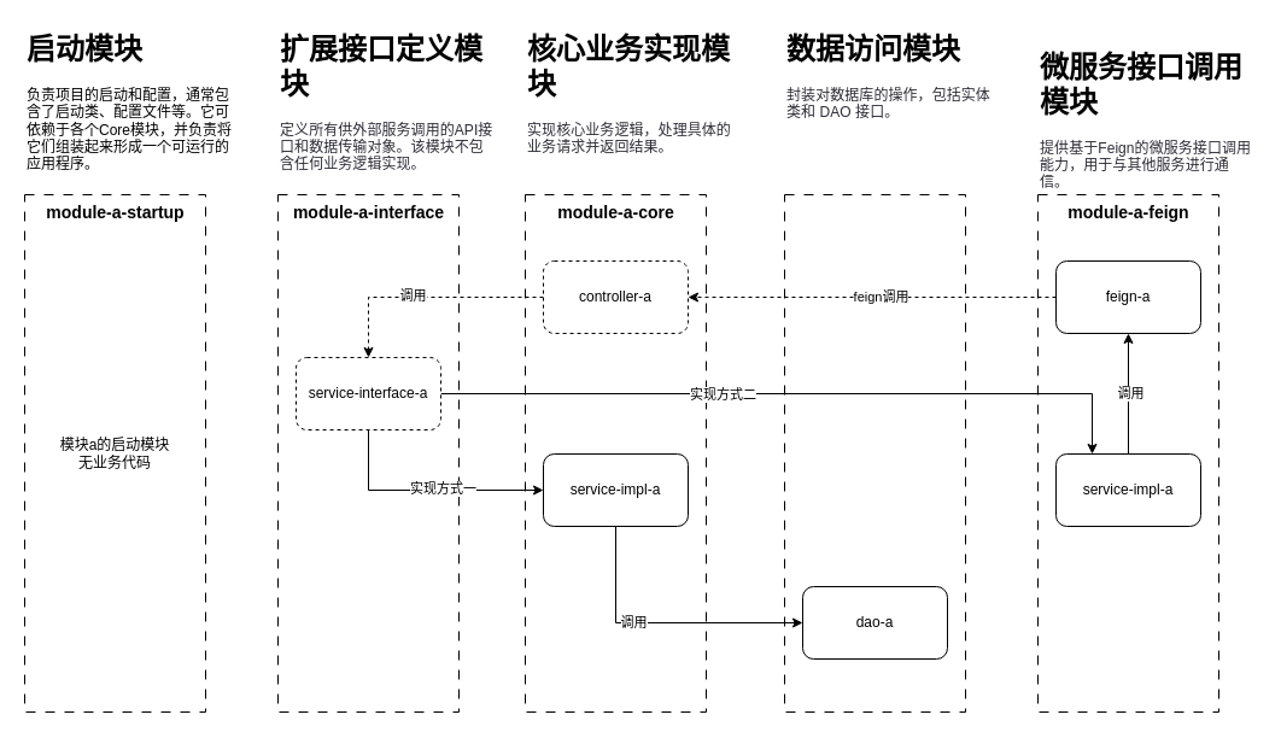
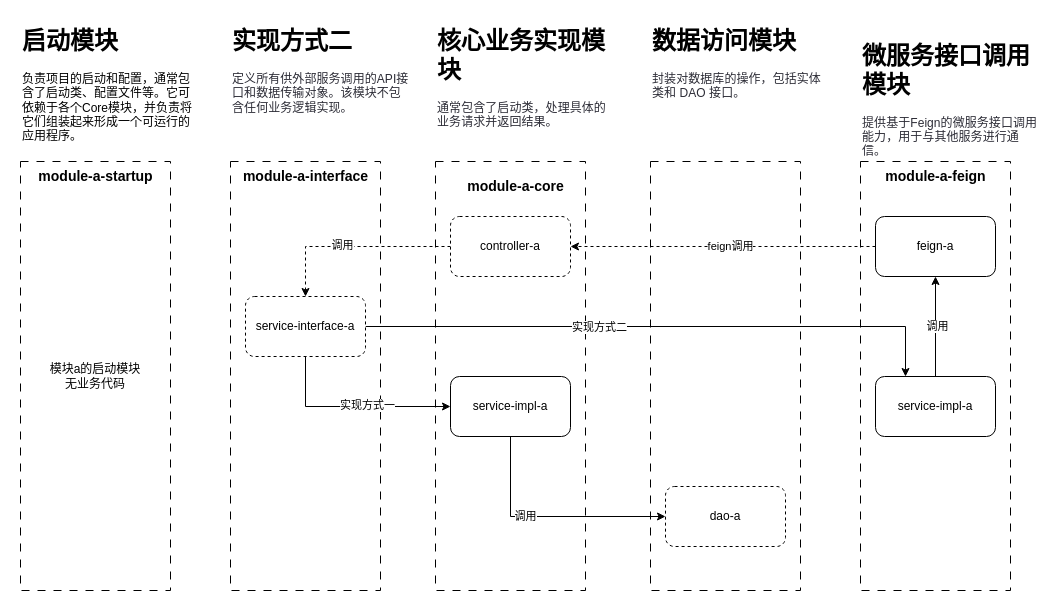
  <mxCell id="0" />
  <mxCell id="1" parent="0" />
  <mxCell id="2" value="" style="rounded=0;whiteSpace=wrap;html=1;dashed=1;dashPattern=8 8;" vertex="1" parent="1"><mxGeometry x="650" y="161" width="150" height="429" as="geometry" /></mxCell>
  <mxCell id="3" value="" style="rounded=0;whiteSpace=wrap;html=1;dashed=1;dashPattern=8 8;" parent="1" vertex="1"><mxGeometry x="860" y="161" width="150" height="429" as="geometry" /></mxCell>
  <mxCell id="4" value="" style="rounded=0;whiteSpace=wrap;html=1;dashed=1;dashPattern=8 8;" parent="1" vertex="1"><mxGeometry x="435" y="161" width="150" height="429" as="geometry" /></mxCell>
  <mxCell id="5" value="" style="rounded=0;whiteSpace=wrap;html=1;dashed=1;dashPattern=8 8;" parent="1" vertex="1"><mxGeometry x="230" y="161" width="150" height="429" as="geometry" /></mxCell>
  <mxCell id="6" style="edgeStyle=orthogonalEdgeStyle;rounded=0;orthogonalLoop=1;jettySize=auto;html=1;exitX=0;exitY=0.5;exitDx=0;exitDy=0;dashed=1;" parent="1" source="8" target="13" edge="1"><mxGeometry relative="1" as="geometry" /></mxCell>
  <mxCell id="7" value="调用" style="edgeLabel;html=1;align=center;verticalAlign=middle;resizable=0;points=[];" parent="6" vertex="1" connectable="0"><mxGeometry x="0.118" y="-2" relative="1" as="geometry"><mxPoint as="offset" /></mxGeometry></mxCell>
  <mxCell id="8" value="&lt;span style=&quot;background-color: transparent; color: light-dark(rgb(0, 0, 0), rgb(255, 255, 255));&quot;&gt;controller-a&lt;/span&gt;" style="rounded=1;whiteSpace=wrap;html=1;dashed=1;" parent="1" vertex="1"><mxGeometry x="450" y="216" width="120" height="60" as="geometry" /></mxCell>
  <mxCell id="9" style="edgeStyle=orthogonalEdgeStyle;rounded=0;orthogonalLoop=1;jettySize=auto;html=1;exitX=1;exitY=0.5;exitDx=0;exitDy=0;entryX=0.25;entryY=0;entryDx=0;entryDy=0;" parent="1" source="13" target="23" edge="1"><mxGeometry relative="1" as="geometry"><mxPoint x="510" y="376" as="targetPoint" /></mxGeometry></mxCell>
  <mxCell id="10" value="实现方式二" style="edgeLabel;html=1;align=center;verticalAlign=middle;resizable=0;points=[];" parent="9" vertex="1" connectable="0"><mxGeometry x="-0.211" relative="1" as="geometry"><mxPoint as="offset" /></mxGeometry></mxCell>
  <mxCell id="11" style="edgeStyle=orthogonalEdgeStyle;rounded=0;orthogonalLoop=1;jettySize=auto;html=1;exitX=0.5;exitY=1;exitDx=0;exitDy=0;entryX=0;entryY=0.5;entryDx=0;entryDy=0;" parent="1" source="13" target="16" edge="1"><mxGeometry relative="1" as="geometry"><Array as="points"><mxPoint x="305" y="406" /></Array></mxGeometry></mxCell>
  <mxCell id="12" value="实现方式一" style="edgeLabel;html=1;align=center;verticalAlign=middle;resizable=0;points=[];" parent="11" vertex="1" connectable="0"><mxGeometry x="0.14" y="2" relative="1" as="geometry"><mxPoint as="offset" /></mxGeometry></mxCell>
  <mxCell id="13" value="&lt;span style=&quot;background-color: transparent; color: light-dark(rgb(0, 0, 0), rgb(255, 255, 255));&quot;&gt;service-&lt;/span&gt;&lt;span style=&quot;background-color: transparent; color: light-dark(rgb(0, 0, 0), rgb(255, 255, 255));&quot;&gt;interface-a&lt;/span&gt;" style="rounded=1;whiteSpace=wrap;html=1;dashed=1;" parent="1" vertex="1"><mxGeometry x="245" y="296" width="120" height="60" as="geometry" /></mxCell>
  <mxCell id="14" style="edgeStyle=orthogonalEdgeStyle;rounded=0;orthogonalLoop=1;jettySize=auto;html=1;exitX=0.5;exitY=1;exitDx=0;exitDy=0;entryX=0;entryY=0.5;entryDx=0;entryDy=0;" parent="1" source="16" target="26" edge="1"><mxGeometry relative="1" as="geometry" /></mxCell>
  <mxCell id="15" value="调用" style="edgeLabel;html=1;align=center;verticalAlign=middle;resizable=0;points=[];" parent="14" vertex="1" connectable="0"><mxGeometry x="-0.2" y="1" relative="1" as="geometry"><mxPoint as="offset" /></mxGeometry></mxCell>
  <mxCell id="16" value="&lt;span style=&quot;background-color: transparent; color: light-dark(rgb(0, 0, 0), rgb(255, 255, 255));&quot;&gt;service-impl-a&lt;/span&gt;" style="rounded=1;whiteSpace=wrap;html=1;" parent="1" vertex="1"><mxGeometry x="450" y="376" width="120" height="60" as="geometry" /></mxCell>
  <mxCell id="17" value="&lt;b&gt;&lt;font style=&quot;font-size: 14px;&quot;&gt;module-a-interface&lt;/font&gt;&lt;/b&gt;" style="text;html=1;align=center;verticalAlign=middle;whiteSpace=wrap;rounded=0;" parent="1" vertex="1"><mxGeometry x="238.75" y="161" width="132.5" height="30" as="geometry" /></mxCell>
  <mxCell id="18" style="edgeStyle=orthogonalEdgeStyle;rounded=0;orthogonalLoop=1;jettySize=auto;html=1;exitX=0;exitY=0.5;exitDx=0;exitDy=0;dashed=1;" parent="1" source="20" target="8" edge="1"><mxGeometry relative="1" as="geometry" /></mxCell>
  <mxCell id="19" value="feign调用" style="edgeLabel;html=1;align=center;verticalAlign=middle;resizable=0;points=[];" parent="18" vertex="1" connectable="0"><mxGeometry x="-0.044" y="-1" relative="1" as="geometry"><mxPoint as="offset" /></mxGeometry></mxCell>
  <mxCell id="20" value="&lt;span style=&quot;background-color: transparent; color: light-dark(rgb(0, 0, 0), rgb(255, 255, 255));&quot;&gt;feign-a&lt;/span&gt;" style="rounded=1;whiteSpace=wrap;html=1;" parent="1" vertex="1"><mxGeometry x="875" y="216" width="120" height="60" as="geometry" /></mxCell>
  <mxCell id="21" style="edgeStyle=orthogonalEdgeStyle;rounded=0;orthogonalLoop=1;jettySize=auto;html=1;exitX=0.5;exitY=0;exitDx=0;exitDy=0;entryX=0.5;entryY=1;entryDx=0;entryDy=0;" parent="1" source="23" target="20" edge="1"><mxGeometry relative="1" as="geometry" /></mxCell>
  <mxCell id="22" value="调用" style="edgeLabel;html=1;align=center;verticalAlign=middle;resizable=0;points=[];" parent="21" vertex="1" connectable="0"><mxGeometry x="0.02" y="-1" relative="1" as="geometry"><mxPoint as="offset" /></mxGeometry></mxCell>
  <mxCell id="23" value="&lt;span style=&quot;background-color: transparent; color: light-dark(rgb(0, 0, 0), rgb(255, 255, 255));&quot;&gt;service-impl-a&lt;/span&gt;" style="rounded=1;whiteSpace=wrap;html=1;" parent="1" vertex="1"><mxGeometry x="875" y="376" width="120" height="60" as="geometry" /></mxCell>
- <mxCell id="24" value="&lt;b&gt;&lt;font style=&quot;font-size: 14px;&quot;&gt;module-a-core&lt;/font&gt;&lt;/b&gt;" style="text;html=1;align=center;verticalAlign=middle;whiteSpace=wrap;rounded=0;" parent="1" vertex="1"><mxGeometry x="443.75" y="161" width="132.5" height="30" as="geometry" /></mxCell>
+ <mxCell id="24" value="&lt;b&gt;&lt;font style=&quot;font-size: 14px;&quot;&gt;module-a-core&lt;/font&gt;&lt;/b&gt;" style="text;html=1;align=center;verticalAlign=middle;whiteSpace=wrap;rounded=0;" parent="1" vertex="1"><mxGeometry x="448.75" y="171" width="132.5" height="30" as="geometry" /></mxCell>
  <mxCell id="25" value="&lt;b&gt;&lt;font style=&quot;font-size: 14px;&quot;&gt;module-a-feign&lt;/font&gt;&lt;/b&gt;" style="text;html=1;align=center;verticalAlign=middle;whiteSpace=wrap;rounded=0;" parent="1" vertex="1"><mxGeometry x="868.75" y="161" width="132.5" height="30" as="geometry" /></mxCell>
- <mxCell id="26" value="&lt;span style=&quot;background-color: transparent; color: light-dark(rgb(0, 0, 0), rgb(255, 255, 255));&quot;&gt;dao-a&lt;/span&gt;" style="rounded=1;whiteSpace=wrap;html=1;" parent="1" vertex="1"><mxGeometry x="665" y="486" width="120" height="60" as="geometry" /></mxCell>
+ <mxCell id="26" value="&lt;span style=&quot;background-color: transparent; color: light-dark(rgb(0, 0, 0), rgb(255, 255, 255));&quot;&gt;dao-a&lt;/span&gt;" style="rounded=1;whiteSpace=wrap;html=1;dashed=1;" parent="1" vertex="1"><mxGeometry x="665" y="486" width="120" height="60" as="geometry" /></mxCell>
  <mxCell id="27" value="模块a的启动模块&lt;div&gt;无业务代码&lt;/div&gt;" style="rounded=0;whiteSpace=wrap;html=1;dashed=1;dashPattern=8 8;" parent="1" vertex="1"><mxGeometry x="20" y="161" width="150" height="429" as="geometry" /></mxCell>
  <mxCell id="28" value="&lt;b&gt;&lt;font style=&quot;font-size: 14px;&quot;&gt;module-a-startup&lt;/font&gt;&lt;/b&gt;" style="text;html=1;align=center;verticalAlign=middle;whiteSpace=wrap;rounded=0;" parent="1" vertex="1"><mxGeometry x="28.75" y="161" width="132.5" height="30" as="geometry" /></mxCell>
  <mxCell id="29" value="&lt;h1 style=&quot;margin-top: 0px;&quot;&gt;启动模块&lt;/h1&gt;&lt;p&gt;&lt;span style=&quot;text-align: center; background-color: transparent; color: light-dark(rgb(0, 0, 0), rgb(255, 255, 255));&quot;&gt;负责项目的启动和配置，通常包含了启动类、配置文件等。它可依赖于各个Core模块，并负责将它们组装起来形成一个可运行的应用程序。&lt;/span&gt;&lt;/p&gt;" style="text;html=1;whiteSpace=wrap;overflow=hidden;rounded=0;" parent="1" vertex="1"><mxGeometry x="20" y="20" width="180" height="120" as="geometry" /></mxCell>
- <mxCell id="30" value="&lt;h1 style=&quot;margin-top: 0px;&quot;&gt;扩展接口定义模块&lt;/h1&gt;&lt;p&gt;&lt;span style=&quot;background-color: rgb(255, 255, 255); color: rgb(44, 44, 54); letter-spacing: 0.064px;&quot;&gt;&lt;font style=&quot;font-size: 12px;&quot; face=&quot;Helvetica&quot;&gt;定义所有供外部服务调用的API接口和数据传输对象。该模块不包含任何业务逻辑实现。&lt;/font&gt;&lt;/span&gt;&lt;/p&gt;" style="text;html=1;whiteSpace=wrap;overflow=hidden;rounded=0;" parent="1" vertex="1"><mxGeometry x="230" y="20" width="180" height="120" as="geometry" /></mxCell>
- <mxCell id="31" value="&lt;h1 style=&quot;margin-top: 0px;&quot;&gt;核心业务实现模块&lt;/h1&gt;&lt;p&gt;&lt;span style=&quot;background-color: rgb(255, 255, 255); color: rgb(44, 44, 54); letter-spacing: 0.064px;&quot;&gt;&lt;font face=&quot;Helvetica&quot; style=&quot;font-size: 12px;&quot;&gt;实现核心业务逻辑，处理具体的业务请求并返回结果。&lt;/font&gt;&lt;/span&gt;&lt;/p&gt;" style="text;html=1;whiteSpace=wrap;overflow=hidden;rounded=0;" parent="1" vertex="1"><mxGeometry x="435" y="20" width="180" height="120" as="geometry" /></mxCell>
+ <mxCell id="30" value="&lt;h1 style=&quot;margin-top: 0px;&quot;&gt;实现方式二&lt;/h1&gt;&lt;p&gt;&lt;span style=&quot;background-color: rgb(255, 255, 255); color: rgb(44, 44, 54); letter-spacing: 0.064px;&quot;&gt;&lt;font style=&quot;font-size: 12px;&quot; face=&quot;Helvetica&quot;&gt;定义所有供外部服务调用的API接口和数据传输对象。该模块不包含任何业务逻辑实现。&lt;/font&gt;&lt;/span&gt;&lt;/p&gt;" style="text;html=1;whiteSpace=wrap;overflow=hidden;rounded=0;" parent="1" vertex="1"><mxGeometry x="230" y="20" width="180" height="120" as="geometry" /></mxCell>
+ <mxCell id="31" value="&lt;h1 style=&quot;margin-top: 0px;&quot;&gt;核心业务实现模块&lt;/h1&gt;&lt;p&gt;&lt;span style=&quot;background-color: rgb(255, 255, 255); color: rgb(44, 44, 54); letter-spacing: 0.064px;&quot;&gt;&lt;font face=&quot;Helvetica&quot; style=&quot;font-size: 12px;&quot;&gt;通常包含了启动类，处理具体的业务请求并返回结果。&lt;/font&gt;&lt;/span&gt;&lt;/p&gt;" style="text;html=1;whiteSpace=wrap;overflow=hidden;rounded=0;" parent="1" vertex="1"><mxGeometry x="435" y="20" width="180" height="120" as="geometry" /></mxCell>
  <mxCell id="32" value="&lt;h1 style=&quot;margin-top: 0px;&quot;&gt;微服务接口调用模块&lt;/h1&gt;&lt;p&gt;&lt;span style=&quot;color: rgb(44, 44, 54); letter-spacing: 0.064px; background-color: rgb(255, 255, 255);&quot;&gt;&lt;font face=&quot;Helvetica&quot; style=&quot;font-size: 12px;&quot;&gt;提供基于Feign的微服务接口调用能力，用于与其他服务进行通信。&lt;/font&gt;&lt;/span&gt;&lt;/p&gt;" style="text;html=1;whiteSpace=wrap;overflow=hidden;rounded=0;" parent="1" vertex="1"><mxGeometry x="860" y="35" width="180" height="120" as="geometry" /></mxCell>
  <mxCell id="33" value="&lt;h1 style=&quot;margin-top: 0px;&quot;&gt;数据访问模块&lt;/h1&gt;&lt;p&gt;&lt;span style=&quot;background-color: rgb(255, 255, 255); color: rgb(44, 44, 54); letter-spacing: 0.064px;&quot;&gt;&lt;font face=&quot;Helvetica&quot; style=&quot;font-size: 12px;&quot;&gt;封装对数据库的操作，包括实体类和 DAO 接口。&lt;/font&gt;&lt;/span&gt;&lt;/p&gt;" style="text;html=1;whiteSpace=wrap;overflow=hidden;rounded=0;" vertex="1" parent="1"><mxGeometry x="650" y="20" width="180" height="120" as="geometry" /></mxCell>
